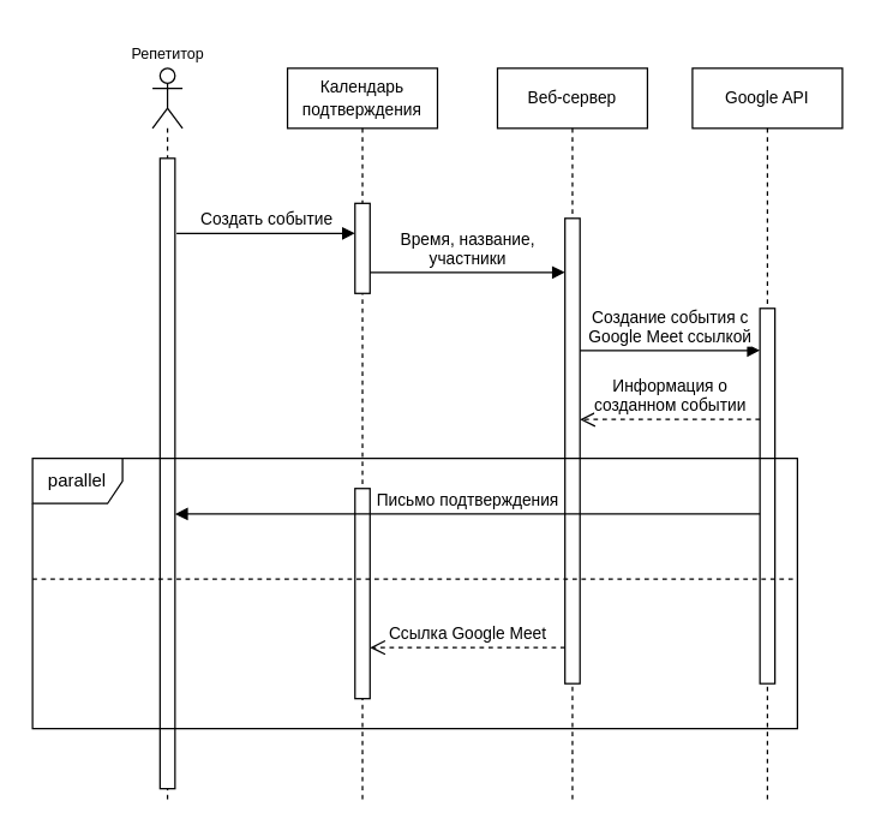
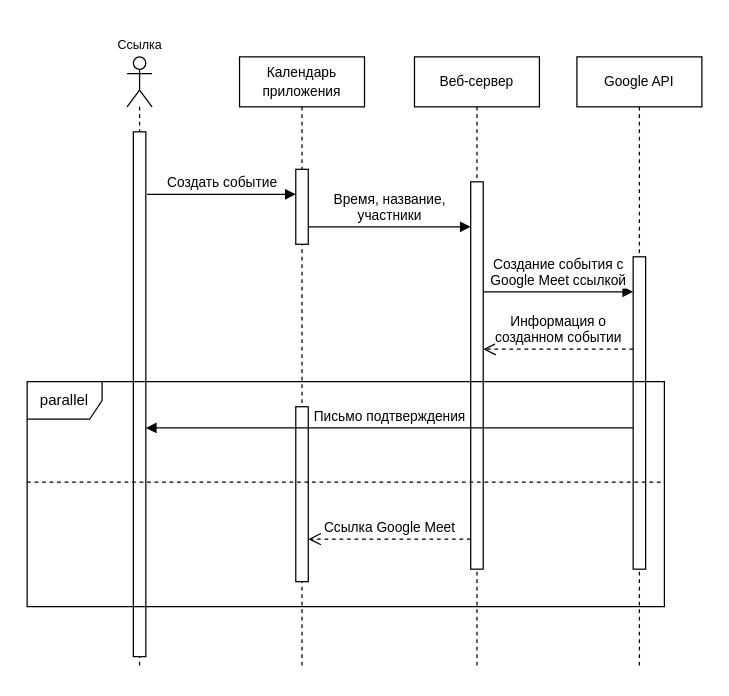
  <mxCell id="0" />
  <mxCell id="1" parent="0" />
  <mxCell id="2" value="" style="shape=umlLifeline;perimeter=lifelinePerimeter;whiteSpace=wrap;html=1;container=1;dropTarget=0;collapsible=0;recursiveResize=0;outlineConnect=0;portConstraint=eastwest;newEdgeStyle={&quot;curved&quot;:0,&quot;rounded&quot;:0};participant=umlActor;size=40;" vertex="1" parent="1"><mxGeometry x="101" y="45" width="20" height="490" as="geometry" /></mxCell>
  <mxCell id="3" value="" style="html=1;points=[[0,0,0,0,5],[0,1,0,0,-5],[1,0,0,0,5],[1,1,0,0,-5]];perimeter=orthogonalPerimeter;outlineConnect=0;targetShapes=umlLifeline;portConstraint=eastwest;newEdgeStyle={&quot;curved&quot;:0,&quot;rounded&quot;:0};" vertex="1" parent="2"><mxGeometry x="5" y="60" width="10" height="420" as="geometry" /></mxCell>
- <mxCell id="4" value="&lt;font style=&quot;font-size: 10px;&quot;&gt;Репетитор&lt;/font&gt;" style="text;html=1;align=center;verticalAlign=middle;resizable=0;points=[];autosize=1;strokeColor=none;fillColor=none;" vertex="1" parent="1"><mxGeometry x="76" y="20" width="70" height="30" as="geometry" /></mxCell>
- <mxCell id="5" value="&lt;font style=&quot;font-size: 11px;&quot;&gt;Календарь подтверждения&lt;/font&gt;" style="shape=umlLifeline;perimeter=lifelinePerimeter;whiteSpace=wrap;html=1;container=1;dropTarget=0;collapsible=0;recursiveResize=0;outlineConnect=0;portConstraint=eastwest;newEdgeStyle={&quot;curved&quot;:0,&quot;rounded&quot;:0};" vertex="1" parent="1"><mxGeometry x="191" y="45" width="100" height="490" as="geometry" /></mxCell>
+ <mxCell id="4" value="&lt;font style=&quot;font-size: 10px;&quot;&gt;Ссылка&lt;/font&gt;" style="text;html=1;align=center;verticalAlign=middle;resizable=0;points=[];autosize=1;strokeColor=none;fillColor=none;" vertex="1" parent="1"><mxGeometry x="76" y="20" width="70" height="30" as="geometry" /></mxCell>
+ <mxCell id="5" value="&lt;font style=&quot;font-size: 11px;&quot;&gt;Календарь приложения&lt;/font&gt;" style="shape=umlLifeline;perimeter=lifelinePerimeter;whiteSpace=wrap;html=1;container=1;dropTarget=0;collapsible=0;recursiveResize=0;outlineConnect=0;portConstraint=eastwest;newEdgeStyle={&quot;curved&quot;:0,&quot;rounded&quot;:0};" vertex="1" parent="1"><mxGeometry x="191" y="45" width="100" height="490" as="geometry" /></mxCell>
  <mxCell id="6" value="" style="html=1;points=[[0,0,0,0,5],[0,1,0,0,-5],[1,0,0,0,5],[1,1,0,0,-5]];perimeter=orthogonalPerimeter;outlineConnect=0;targetShapes=umlLifeline;portConstraint=eastwest;newEdgeStyle={&quot;curved&quot;:0,&quot;rounded&quot;:0};" vertex="1" parent="5"><mxGeometry x="45" y="90" width="10" height="60" as="geometry" /></mxCell>
  <mxCell id="7" value="" style="html=1;points=[[0,0,0,0,5],[0,1,0,0,-5],[1,0,0,0,5],[1,1,0,0,-5]];perimeter=orthogonalPerimeter;outlineConnect=0;targetShapes=umlLifeline;portConstraint=eastwest;newEdgeStyle={&quot;curved&quot;:0,&quot;rounded&quot;:0};" vertex="1" parent="5"><mxGeometry x="45" y="280" width="10" height="140" as="geometry" /></mxCell>
  <mxCell id="8" value="&lt;font style=&quot;font-size: 11px;&quot;&gt;Веб-сервер&lt;/font&gt;" style="shape=umlLifeline;perimeter=lifelinePerimeter;whiteSpace=wrap;html=1;container=1;dropTarget=0;collapsible=0;recursiveResize=0;outlineConnect=0;portConstraint=eastwest;newEdgeStyle={&quot;curved&quot;:0,&quot;rounded&quot;:0};" vertex="1" parent="1"><mxGeometry x="331" y="45" width="100" height="490" as="geometry" /></mxCell>
  <mxCell id="9" value="" style="html=1;points=[[0,0,0,0,5],[0,1,0,0,-5],[1,0,0,0,5],[1,1,0,0,-5]];perimeter=orthogonalPerimeter;outlineConnect=0;targetShapes=umlLifeline;portConstraint=eastwest;newEdgeStyle={&quot;curved&quot;:0,&quot;rounded&quot;:0};" vertex="1" parent="8"><mxGeometry x="45" y="100" width="10" height="310" as="geometry" /></mxCell>
  <mxCell id="10" value="&lt;span style=&quot;font-size: 11px;&quot;&gt;Google API&lt;/span&gt;" style="shape=umlLifeline;perimeter=lifelinePerimeter;whiteSpace=wrap;html=1;container=1;dropTarget=0;collapsible=0;recursiveResize=0;outlineConnect=0;portConstraint=eastwest;newEdgeStyle={&quot;curved&quot;:0,&quot;rounded&quot;:0};" vertex="1" parent="1"><mxGeometry x="461" y="45" width="100" height="490" as="geometry" /></mxCell>
  <mxCell id="11" value="" style="html=1;points=[[0,0,0,0,5],[0,1,0,0,-5],[1,0,0,0,5],[1,1,0,0,-5]];perimeter=orthogonalPerimeter;outlineConnect=0;targetShapes=umlLifeline;portConstraint=eastwest;newEdgeStyle={&quot;curved&quot;:0,&quot;rounded&quot;:0};" vertex="1" parent="10"><mxGeometry x="45" y="160" width="10" height="250" as="geometry" /></mxCell>
  <mxCell id="12" value="Создать событие" style="html=1;verticalAlign=bottom;endArrow=block;curved=0;rounded=0;" edge="1" parent="1" target="6"><mxGeometry width="80" relative="1" as="geometry"><mxPoint x="117" y="155" as="sourcePoint" /><mxPoint x="221" y="155" as="targetPoint" /></mxGeometry></mxCell>
  <mxCell id="13" value="Время, название, &lt;br&gt;участники" style="html=1;verticalAlign=bottom;endArrow=block;curved=0;rounded=0;" edge="1" parent="1"><mxGeometry width="80" relative="1" as="geometry"><mxPoint x="246" y="181" as="sourcePoint" /><mxPoint x="376" y="181" as="targetPoint" /></mxGeometry></mxCell>
  <mxCell id="14" value="Создание события с &lt;br&gt;Google Meet ссылкой" style="html=1;verticalAlign=bottom;endArrow=block;curved=0;rounded=0;" edge="1" parent="1"><mxGeometry width="80" relative="1" as="geometry"><mxPoint x="386" y="233" as="sourcePoint" /><mxPoint x="506" y="233" as="targetPoint" /></mxGeometry></mxCell>
  <mxCell id="15" value="Информация о &lt;br&gt;созданном событии" style="html=1;verticalAlign=bottom;endArrow=open;dashed=1;endSize=8;curved=0;rounded=0;" edge="1" parent="1"><mxGeometry relative="1" as="geometry"><mxPoint x="506" y="279" as="sourcePoint" /><mxPoint x="386" y="279" as="targetPoint" /></mxGeometry></mxCell>
  <mxCell id="16" value="parallel" style="shape=umlFrame;whiteSpace=wrap;html=1;pointerEvents=0;" vertex="1" parent="1"><mxGeometry x="21" y="305" width="510" height="180" as="geometry" /></mxCell>
  <mxCell id="17" value="Письмо подтверждения" style="html=1;verticalAlign=bottom;endArrow=block;curved=0;rounded=0;" edge="1" parent="1"><mxGeometry width="80" relative="1" as="geometry"><mxPoint x="506" y="342" as="sourcePoint" /><mxPoint x="116" y="342" as="targetPoint" /></mxGeometry></mxCell>
  <mxCell id="18" value="" style="endArrow=none;dashed=1;html=1;rounded=0;exitX=-0.002;exitY=0.446;exitDx=0;exitDy=0;exitPerimeter=0;entryX=0.997;entryY=0.446;entryDx=0;entryDy=0;entryPerimeter=0;" edge="1" parent="1"><mxGeometry width="50" height="50" relative="1" as="geometry"><mxPoint x="20.98" y="385.28" as="sourcePoint" /><mxPoint x="530.47" y="385.28" as="targetPoint" /></mxGeometry></mxCell>
  <mxCell id="19" value="Ссылка Google Meet" style="html=1;verticalAlign=bottom;endArrow=open;dashed=1;endSize=8;curved=0;rounded=0;" edge="1" parent="1"><mxGeometry relative="1" as="geometry"><mxPoint x="376" y="431" as="sourcePoint" /><mxPoint x="246" y="431" as="targetPoint" /></mxGeometry></mxCell>
